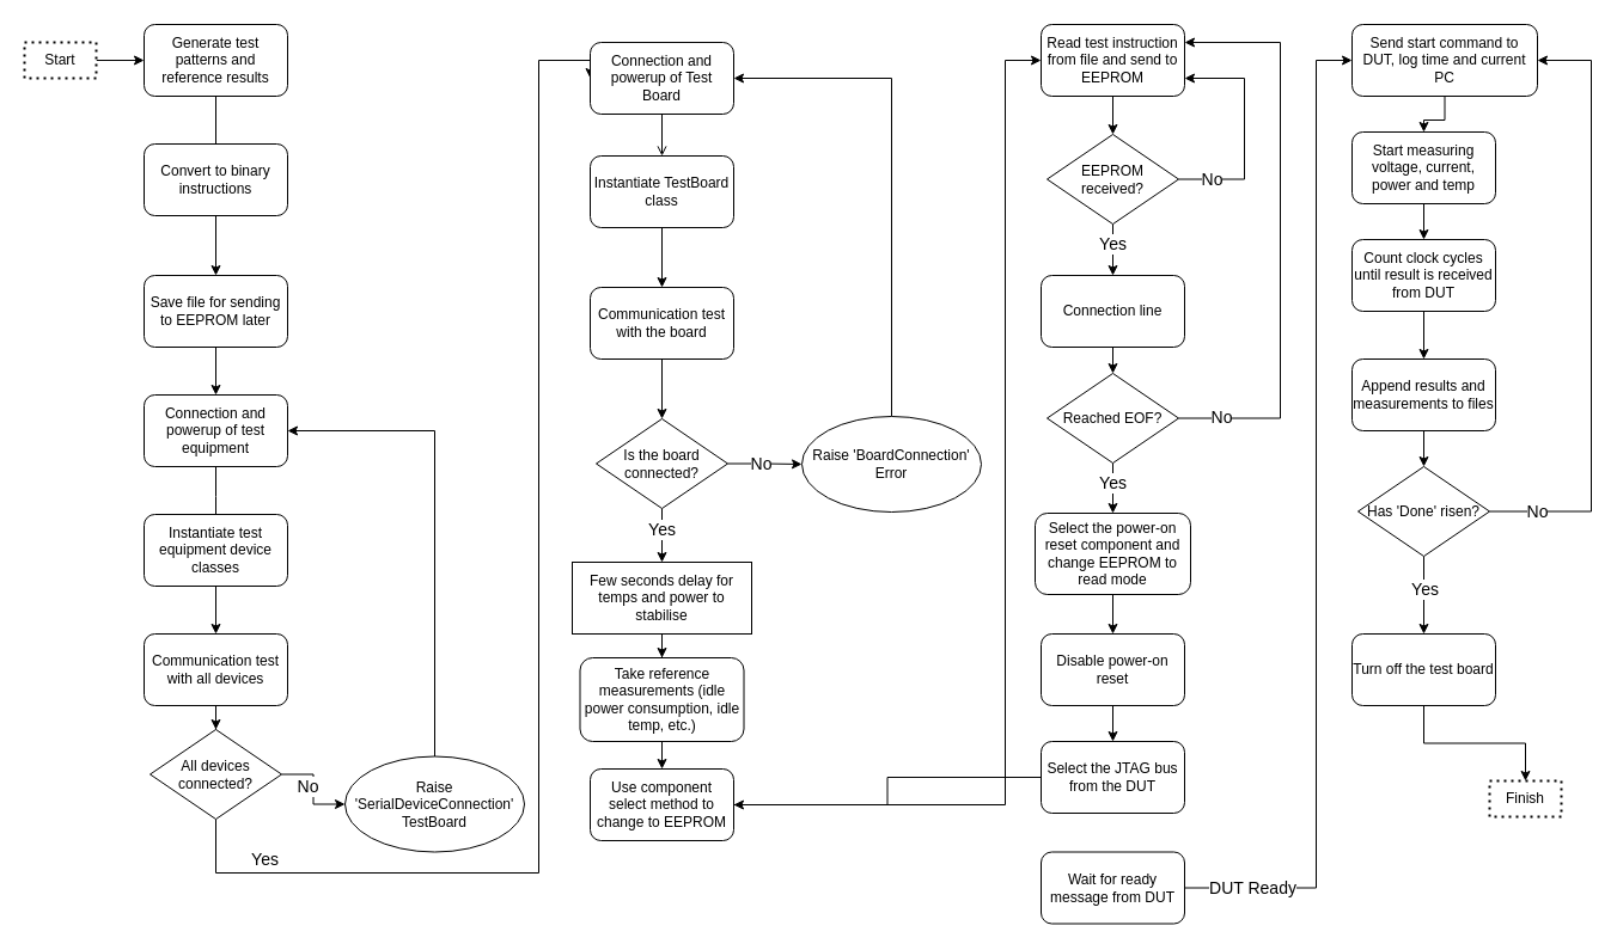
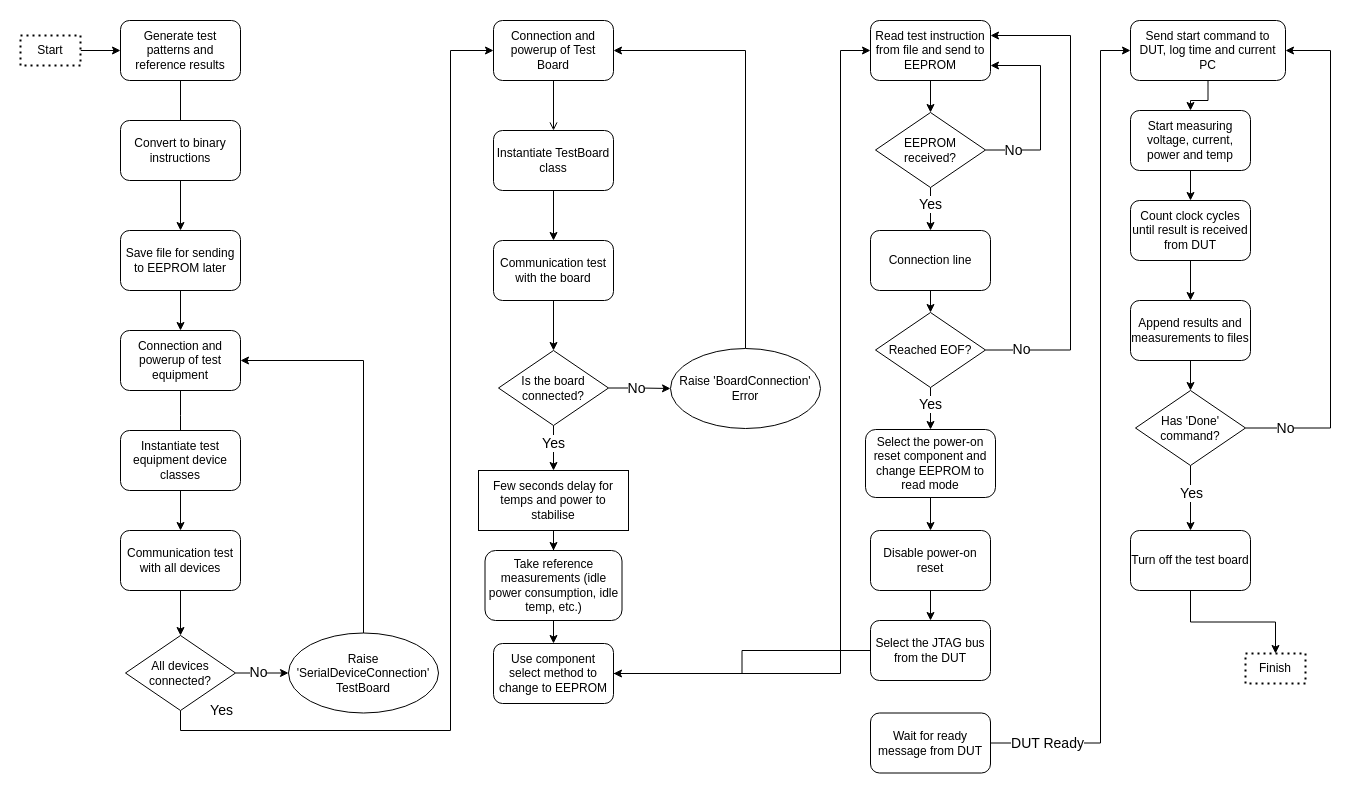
  <mxCell id="0" />
  <mxCell id="1" parent="0" />
  <mxCell id="2" value="" style="rounded=0;html=1;jettySize=auto;orthogonalLoop=1;fontSize=11;endArrow=classic;endFill=1;endSize=8;strokeWidth=1;shadow=0;labelBackgroundColor=none;edgeStyle=orthogonalEdgeStyle;" parent="1" edge="1"><mxGeometry relative="1" as="geometry"><mxPoint x="180" y="80" as="sourcePoint" /><mxPoint x="180" y="130" as="targetPoint" /></mxGeometry></mxCell>
  <mxCell id="3" style="edgeStyle=orthogonalEdgeStyle;rounded=0;orthogonalLoop=1;jettySize=auto;html=1;exitX=0.5;exitY=1;exitDx=0;exitDy=0;" parent="1" source="4" target="7" edge="1"><mxGeometry relative="1" as="geometry" /></mxCell>
  <mxCell id="4" value="Convert to binary instructions" style="rounded=1;whiteSpace=wrap;html=1;" parent="1" vertex="1"><mxGeometry x="120" y="120" width="120" height="60" as="geometry" /></mxCell>
  <mxCell id="5" value="Generate test patterns and reference results" style="rounded=1;whiteSpace=wrap;html=1;" parent="1" vertex="1"><mxGeometry x="120" y="20" width="120" height="60" as="geometry" /></mxCell>
  <mxCell id="6" value="" style="edgeStyle=orthogonalEdgeStyle;rounded=0;orthogonalLoop=1;jettySize=auto;html=1;" parent="1" source="7" target="9" edge="1"><mxGeometry relative="1" as="geometry" /></mxCell>
  <mxCell id="7" value="Save file for sending to EEPROM later" style="rounded=1;whiteSpace=wrap;html=1;" parent="1" vertex="1"><mxGeometry x="120" y="230" width="120" height="60" as="geometry" /></mxCell>
  <mxCell id="8" style="edgeStyle=orthogonalEdgeStyle;rounded=0;orthogonalLoop=1;jettySize=auto;html=1;exitX=0.5;exitY=1;exitDx=0;exitDy=0;" parent="1" source="9" edge="1"><mxGeometry relative="1" as="geometry"><mxPoint x="180" y="440" as="targetPoint" /></mxGeometry></mxCell>
  <mxCell id="9" value="Connection and powerup of test equipment" style="rounded=1;whiteSpace=wrap;html=1;" parent="1" vertex="1"><mxGeometry x="120" y="330" width="120" height="60" as="geometry" /></mxCell>
  <mxCell id="10" value="" style="edgeStyle=orthogonalEdgeStyle;rounded=0;orthogonalLoop=1;jettySize=auto;html=1;" parent="1" source="11" target="16" edge="1"><mxGeometry relative="1" as="geometry" /></mxCell>
  <mxCell id="11" value="Communication test with all devices" style="rounded=1;whiteSpace=wrap;html=1;" parent="1" vertex="1"><mxGeometry x="120" y="530" width="120" height="60" as="geometry" /></mxCell>
  <mxCell id="12" value="" style="edgeStyle=orthogonalEdgeStyle;rounded=0;orthogonalLoop=1;jettySize=auto;html=1;" parent="1" source="16" target="18" edge="1"><mxGeometry relative="1" as="geometry" /></mxCell>
  <mxCell id="13" value="No" style="edgeLabel;html=1;align=center;verticalAlign=middle;resizable=0;points=[];fontSize=14;" parent="12" vertex="1" connectable="0"><mxGeometry x="-0.029" y="-1" relative="1" as="geometry"><mxPoint x="-4" y="-2" as="offset" /></mxGeometry></mxCell>
  <mxCell id="14" style="edgeStyle=orthogonalEdgeStyle;rounded=0;orthogonalLoop=1;jettySize=auto;html=1;exitX=0.5;exitY=1;exitDx=0;exitDy=0;entryX=0;entryY=0.5;entryDx=0;entryDy=0;" edge="1" parent="1" source="16" target="22"><mxGeometry relative="1" as="geometry"><Array as="points"><mxPoint x="180" y="730" /><mxPoint x="450" y="730" /><mxPoint x="450" y="50" /></Array></mxGeometry></mxCell>
  <mxCell id="15" value="Yes" style="edgeLabel;html=1;align=center;verticalAlign=middle;resizable=0;points=[];fontSize=14;" vertex="1" connectable="0" parent="14"><mxGeometry x="-0.2" y="-1" relative="1" as="geometry"><mxPoint x="-231" y="94" as="offset" /></mxGeometry></mxCell>
- <mxCell id="16" value="All devices connected?" style="rhombus;whiteSpace=wrap;html=1;" parent="1" vertex="1"><mxGeometry x="125" y="610" width="110" height="75" as="geometry" /></mxCell>
+ <mxCell id="16" value="All devices connected?" style="rhombus;whiteSpace=wrap;html=1;" parent="1" vertex="1"><mxGeometry x="125" y="635" width="110" height="75" as="geometry" /></mxCell>
  <mxCell id="17" style="edgeStyle=orthogonalEdgeStyle;rounded=0;orthogonalLoop=1;jettySize=auto;html=1;exitX=0.5;exitY=0;exitDx=0;exitDy=0;entryX=1;entryY=0.5;entryDx=0;entryDy=0;" parent="1" source="18" target="9" edge="1"><mxGeometry relative="1" as="geometry" /></mxCell>
  <mxCell id="18" value="Raise 'SerialDeviceConnection' TestBoard" style="ellipse;whiteSpace=wrap;html=1;" parent="1" vertex="1"><mxGeometry x="288" y="632.5" width="150" height="80" as="geometry" /></mxCell>
  <mxCell id="19" style="edgeStyle=orthogonalEdgeStyle;rounded=0;orthogonalLoop=1;jettySize=auto;html=1;exitX=0.5;exitY=1;exitDx=0;exitDy=0;entryX=0.5;entryY=0;entryDx=0;entryDy=0;" edge="1" parent="1" source="20" target="11"><mxGeometry relative="1" as="geometry" /></mxCell>
  <mxCell id="20" value="Instantiate test equipment device classes" style="rounded=1;whiteSpace=wrap;html=1;" vertex="1" parent="1"><mxGeometry x="120" y="430" width="120" height="60" as="geometry" /></mxCell>
  <mxCell id="21" value="" style="edgeStyle=orthogonalEdgeStyle;rounded=0;orthogonalLoop=1;jettySize=auto;html=1;endArrow=open;" edge="1" parent="1" source="22" target="26"><mxGeometry relative="1" as="geometry" /></mxCell>
- <mxCell id="22" value="Connection and powerup of Test Board" style="rounded=1;whiteSpace=wrap;html=1;" vertex="1" parent="1"><mxGeometry x="493" y="35" width="120" height="60" as="geometry" /></mxCell>
+ <mxCell id="22" value="Connection and powerup of Test Board" style="rounded=1;whiteSpace=wrap;html=1;" vertex="1" parent="1"><mxGeometry x="493" y="20" width="120" height="60" as="geometry" /></mxCell>
  <mxCell id="23" value="" style="edgeStyle=orthogonalEdgeStyle;rounded=0;orthogonalLoop=1;jettySize=auto;html=1;" edge="1" parent="1" source="24" target="5"><mxGeometry relative="1" as="geometry" /></mxCell>
  <mxCell id="24" value="Start" style="rounded=0;whiteSpace=wrap;html=1;dashed=1;dashPattern=1 2;strokeWidth=2;" vertex="1" parent="1"><mxGeometry x="20" y="35" width="60" height="30" as="geometry" /></mxCell>
  <mxCell id="25" value="" style="edgeStyle=orthogonalEdgeStyle;rounded=0;orthogonalLoop=1;jettySize=auto;html=1;" edge="1" parent="1" source="26" target="35"><mxGeometry relative="1" as="geometry" /></mxCell>
  <mxCell id="26" value="Instantiate TestBoard class" style="rounded=1;whiteSpace=wrap;html=1;" vertex="1" parent="1"><mxGeometry x="493" y="130" width="120" height="60" as="geometry" /></mxCell>
  <mxCell id="27" value="" style="edgeStyle=orthogonalEdgeStyle;rounded=0;orthogonalLoop=1;jettySize=auto;html=1;" edge="1" parent="1" source="31" target="33"><mxGeometry relative="1" as="geometry" /></mxCell>
  <mxCell id="28" value="No" style="edgeLabel;html=1;align=center;verticalAlign=middle;resizable=0;points=[];fontSize=14;" vertex="1" connectable="0" parent="27"><mxGeometry x="-0.115" relative="1" as="geometry"><mxPoint x="-1" as="offset" /></mxGeometry></mxCell>
  <mxCell id="29" value="" style="edgeStyle=orthogonalEdgeStyle;rounded=0;orthogonalLoop=1;jettySize=auto;html=1;" edge="1" parent="1" source="31" target="37"><mxGeometry relative="1" as="geometry" /></mxCell>
  <mxCell id="30" value="Yes" style="edgeLabel;html=1;align=center;verticalAlign=middle;resizable=0;points=[];fontSize=14;" vertex="1" connectable="0" parent="29"><mxGeometry x="-0.467" y="-1" relative="1" as="geometry"><mxPoint y="5" as="offset" /></mxGeometry></mxCell>
  <mxCell id="31" value="Is the board connected?" style="rhombus;whiteSpace=wrap;html=1;" vertex="1" parent="1"><mxGeometry x="498" y="350" width="110" height="75" as="geometry" /></mxCell>
  <mxCell id="32" style="edgeStyle=orthogonalEdgeStyle;rounded=0;orthogonalLoop=1;jettySize=auto;html=1;exitX=0.5;exitY=0;exitDx=0;exitDy=0;entryX=1;entryY=0.5;entryDx=0;entryDy=0;" edge="1" parent="1" source="33" target="22"><mxGeometry relative="1" as="geometry" /></mxCell>
  <mxCell id="33" value="Raise 'BoardConnection' Error" style="ellipse;whiteSpace=wrap;html=1;" vertex="1" parent="1"><mxGeometry x="670" y="348" width="150" height="80" as="geometry" /></mxCell>
  <mxCell id="34" value="" style="edgeStyle=orthogonalEdgeStyle;rounded=0;orthogonalLoop=1;jettySize=auto;html=1;" edge="1" parent="1" source="35" target="31"><mxGeometry relative="1" as="geometry" /></mxCell>
  <mxCell id="35" value="Communication test with the board" style="rounded=1;whiteSpace=wrap;html=1;" vertex="1" parent="1"><mxGeometry x="493" y="240" width="120" height="60" as="geometry" /></mxCell>
  <mxCell id="36" value="" style="edgeStyle=orthogonalEdgeStyle;rounded=0;orthogonalLoop=1;jettySize=auto;html=1;" edge="1" parent="1" source="37" target="39"><mxGeometry relative="1" as="geometry" /></mxCell>
  <mxCell id="37" value="Few seconds delay for temps and power to stabilise" style="rounded=0;whiteSpace=wrap;html=1;" vertex="1" parent="1"><mxGeometry x="478" y="470" width="150" height="60" as="geometry" /></mxCell>
  <mxCell id="38" value="" style="edgeStyle=orthogonalEdgeStyle;rounded=0;orthogonalLoop=1;jettySize=auto;html=1;" edge="1" parent="1" source="39" target="41"><mxGeometry relative="1" as="geometry" /></mxCell>
  <mxCell id="39" value="&lt;font style=&quot;font-size: 12px;&quot;&gt;Take reference measurements (idle power consumption, idle temp, etc.)&lt;/font&gt;" style="rounded=1;whiteSpace=wrap;html=1;" vertex="1" parent="1"><mxGeometry x="484.5" y="550" width="137" height="70" as="geometry" /></mxCell>
  <mxCell id="40" style="edgeStyle=orthogonalEdgeStyle;rounded=0;orthogonalLoop=1;jettySize=auto;html=1;exitX=1;exitY=0.5;exitDx=0;exitDy=0;entryX=0;entryY=0.5;entryDx=0;entryDy=0;" edge="1" parent="1" source="41" target="43"><mxGeometry relative="1" as="geometry"><Array as="points"><mxPoint x="840" y="673" /><mxPoint x="840" y="50" /></Array></mxGeometry></mxCell>
  <mxCell id="41" value="Use component select method to change to EEPROM" style="rounded=1;whiteSpace=wrap;html=1;" vertex="1" parent="1"><mxGeometry x="493" y="643" width="120" height="60" as="geometry" /></mxCell>
  <mxCell id="42" value="" style="edgeStyle=orthogonalEdgeStyle;rounded=0;orthogonalLoop=1;jettySize=auto;html=1;" edge="1" parent="1" source="43" target="48"><mxGeometry relative="1" as="geometry" /></mxCell>
  <mxCell id="43" value="Read test instruction from file and send to EEPROM" style="rounded=1;whiteSpace=wrap;html=1;" vertex="1" parent="1"><mxGeometry x="870" y="20" width="120" height="60" as="geometry" /></mxCell>
  <mxCell id="44" value="" style="edgeStyle=orthogonalEdgeStyle;rounded=0;orthogonalLoop=1;jettySize=auto;html=1;" edge="1" parent="1" source="48" target="50"><mxGeometry relative="1" as="geometry" /></mxCell>
  <mxCell id="45" value="Yes" style="edgeLabel;html=1;align=center;verticalAlign=middle;resizable=0;points=[];fontSize=14;" vertex="1" connectable="0" parent="44"><mxGeometry x="-0.625" y="4" relative="1" as="geometry"><mxPoint x="-5" y="8" as="offset" /></mxGeometry></mxCell>
  <mxCell id="46" style="edgeStyle=orthogonalEdgeStyle;rounded=0;orthogonalLoop=1;jettySize=auto;html=1;exitX=1;exitY=0.5;exitDx=0;exitDy=0;entryX=1;entryY=0.75;entryDx=0;entryDy=0;" edge="1" parent="1" source="48" target="43"><mxGeometry relative="1" as="geometry"><Array as="points"><mxPoint x="1040" y="150" /><mxPoint x="1040" y="65" /></Array></mxGeometry></mxCell>
  <mxCell id="47" value="No" style="edgeLabel;html=1;align=center;verticalAlign=middle;resizable=0;points=[];fontSize=14;" vertex="1" connectable="0" parent="46"><mxGeometry x="-0.715" y="-1" relative="1" as="geometry"><mxPoint y="-1" as="offset" /></mxGeometry></mxCell>
  <mxCell id="48" value="&lt;div&gt;EEPROM&lt;/div&gt;&lt;div&gt;received?&lt;br&gt;&lt;/div&gt;" style="rhombus;whiteSpace=wrap;html=1;" vertex="1" parent="1"><mxGeometry x="875" y="112" width="110" height="75" as="geometry" /></mxCell>
  <mxCell id="49" value="" style="edgeStyle=orthogonalEdgeStyle;rounded=0;orthogonalLoop=1;jettySize=auto;html=1;" edge="1" parent="1" source="50" target="55"><mxGeometry relative="1" as="geometry" /></mxCell>
  <mxCell id="50" value="Connection line" style="rounded=1;whiteSpace=wrap;html=1;" vertex="1" parent="1"><mxGeometry x="870" y="230" width="120" height="60" as="geometry" /></mxCell>
  <mxCell id="51" style="edgeStyle=orthogonalEdgeStyle;rounded=0;orthogonalLoop=1;jettySize=auto;html=1;exitX=1;exitY=0.5;exitDx=0;exitDy=0;entryX=1;entryY=0.25;entryDx=0;entryDy=0;" edge="1" parent="1" source="55" target="43"><mxGeometry relative="1" as="geometry"><mxPoint x="1100" y="360" as="targetPoint" /><Array as="points"><mxPoint x="1070" y="350" /><mxPoint x="1070" y="35" /></Array></mxGeometry></mxCell>
  <mxCell id="52" value="No" style="edgeLabel;html=1;align=center;verticalAlign=middle;resizable=0;points=[];fontSize=14;" vertex="1" connectable="0" parent="51"><mxGeometry x="-0.891" y="3" relative="1" as="geometry"><mxPoint x="9" y="2" as="offset" /></mxGeometry></mxCell>
  <mxCell id="53" value="" style="edgeStyle=orthogonalEdgeStyle;rounded=0;orthogonalLoop=1;jettySize=auto;html=1;" edge="1" parent="1" source="55" target="57"><mxGeometry relative="1" as="geometry" /></mxCell>
  <mxCell id="54" value="Yes" style="edgeLabel;html=1;align=center;verticalAlign=middle;resizable=0;points=[];fontSize=14;" vertex="1" connectable="0" parent="53"><mxGeometry x="-0.122" y="-2" relative="1" as="geometry"><mxPoint x="1" y="-2" as="offset" /></mxGeometry></mxCell>
  <mxCell id="55" value="Reached EOF?" style="rhombus;whiteSpace=wrap;html=1;" vertex="1" parent="1"><mxGeometry x="875" y="312" width="110" height="75" as="geometry" /></mxCell>
  <mxCell id="56" value="" style="edgeStyle=orthogonalEdgeStyle;rounded=0;orthogonalLoop=1;jettySize=auto;html=1;" edge="1" parent="1" source="57" target="59"><mxGeometry relative="1" as="geometry" /></mxCell>
  <mxCell id="57" value="Select the power-on reset component and change EEPROM to read mode" style="rounded=1;whiteSpace=wrap;html=1;" vertex="1" parent="1"><mxGeometry x="865" y="429" width="130" height="68" as="geometry" /></mxCell>
  <mxCell id="58" value="" style="edgeStyle=orthogonalEdgeStyle;rounded=0;orthogonalLoop=1;jettySize=auto;html=1;" edge="1" parent="1" source="59" target="61"><mxGeometry relative="1" as="geometry" /></mxCell>
  <mxCell id="59" value="Disable power-on reset" style="rounded=1;whiteSpace=wrap;html=1;" vertex="1" parent="1"><mxGeometry x="870" y="530" width="120" height="60" as="geometry" /></mxCell>
  <mxCell id="60" value="" style="edgeStyle=orthogonalEdgeStyle;rounded=0;orthogonalLoop=1;jettySize=auto;html=1;" edge="1" parent="1" source="61" target="41"><mxGeometry relative="1" as="geometry" /></mxCell>
  <mxCell id="61" value="Select the JTAG bus from the DUT" style="rounded=1;whiteSpace=wrap;html=1;" vertex="1" parent="1"><mxGeometry x="870" y="620" width="120" height="60" as="geometry" /></mxCell>
  <mxCell id="62" style="edgeStyle=orthogonalEdgeStyle;rounded=0;orthogonalLoop=1;jettySize=auto;html=1;exitX=1;exitY=0.5;exitDx=0;exitDy=0;entryX=0;entryY=0.5;entryDx=0;entryDy=0;" edge="1" parent="1" source="64" target="66"><mxGeometry relative="1" as="geometry"><Array as="points"><mxPoint x="1100" y="743" /><mxPoint x="1100" y="50" /></Array></mxGeometry></mxCell>
  <mxCell id="63" value="DUT Ready" style="edgeLabel;html=1;align=center;verticalAlign=middle;resizable=0;points=[];fontSize=14;" vertex="1" connectable="0" parent="62"><mxGeometry x="-0.866" y="-3" relative="1" as="geometry"><mxPoint y="-3" as="offset" /></mxGeometry></mxCell>
  <mxCell id="64" value="Wait for ready message from DUT" style="rounded=1;whiteSpace=wrap;html=1;" vertex="1" parent="1"><mxGeometry x="870" y="712.5" width="120" height="60" as="geometry" /></mxCell>
  <mxCell id="65" value="" style="edgeStyle=orthogonalEdgeStyle;rounded=0;orthogonalLoop=1;jettySize=auto;html=1;" edge="1" parent="1" source="66" target="68"><mxGeometry relative="1" as="geometry" /></mxCell>
  <mxCell id="66" value="Send start command to DUT, log time and current PC" style="rounded=1;whiteSpace=wrap;html=1;" vertex="1" parent="1"><mxGeometry x="1130" y="20" width="155" height="60" as="geometry" /></mxCell>
  <mxCell id="67" value="" style="edgeStyle=orthogonalEdgeStyle;rounded=0;orthogonalLoop=1;jettySize=auto;html=1;" edge="1" parent="1" source="68" target="70"><mxGeometry relative="1" as="geometry" /></mxCell>
  <mxCell id="68" value="Start measuring voltage, current, power and temp" style="rounded=1;whiteSpace=wrap;html=1;" vertex="1" parent="1"><mxGeometry x="1130" y="110" width="120" height="60" as="geometry" /></mxCell>
  <mxCell id="69" value="" style="edgeStyle=orthogonalEdgeStyle;rounded=0;orthogonalLoop=1;jettySize=auto;html=1;" edge="1" parent="1" source="70" target="72"><mxGeometry relative="1" as="geometry" /></mxCell>
  <mxCell id="70" value="&lt;div&gt;Count clock cycles until result is received from DUT&lt;br&gt;&lt;/div&gt;" style="rounded=1;whiteSpace=wrap;html=1;" vertex="1" parent="1"><mxGeometry x="1130" y="200" width="120" height="60" as="geometry" /></mxCell>
  <mxCell id="71" value="" style="edgeStyle=orthogonalEdgeStyle;rounded=0;orthogonalLoop=1;jettySize=auto;html=1;" edge="1" parent="1" source="72" target="77"><mxGeometry relative="1" as="geometry" /></mxCell>
  <mxCell id="72" value="Append results and measurements to files" style="rounded=1;whiteSpace=wrap;html=1;" vertex="1" parent="1"><mxGeometry x="1130" y="300" width="120" height="60" as="geometry" /></mxCell>
  <mxCell id="73" style="edgeStyle=orthogonalEdgeStyle;rounded=0;orthogonalLoop=1;jettySize=auto;html=1;exitX=1;exitY=0.5;exitDx=0;exitDy=0;entryX=1;entryY=0.5;entryDx=0;entryDy=0;" edge="1" parent="1" source="77" target="66"><mxGeometry relative="1" as="geometry"><Array as="points"><mxPoint x="1330" y="428" /><mxPoint x="1330" y="50" /></Array></mxGeometry></mxCell>
  <mxCell id="74" value="No" style="edgeLabel;html=1;align=center;verticalAlign=middle;resizable=0;points=[];fontSize=14;" vertex="1" connectable="0" parent="73"><mxGeometry x="-0.842" y="-2" relative="1" as="geometry"><mxPoint x="-1" y="-2" as="offset" /></mxGeometry></mxCell>
  <mxCell id="75" value="" style="edgeStyle=orthogonalEdgeStyle;rounded=0;orthogonalLoop=1;jettySize=auto;html=1;" edge="1" parent="1" source="77" target="79"><mxGeometry relative="1" as="geometry" /></mxCell>
  <mxCell id="76" value="Yes" style="edgeLabel;html=1;align=center;verticalAlign=middle;resizable=0;points=[];fontSize=14;" vertex="1" connectable="0" parent="75"><mxGeometry x="-0.169" relative="1" as="geometry"><mxPoint as="offset" /></mxGeometry></mxCell>
- <mxCell id="77" value="Has 'Done' risen?" style="rhombus;whiteSpace=wrap;html=1;" vertex="1" parent="1"><mxGeometry x="1135" y="390" width="110" height="75" as="geometry" /></mxCell>
+ <mxCell id="77" value="Has 'Done' command?" style="rhombus;whiteSpace=wrap;html=1;" vertex="1" parent="1"><mxGeometry x="1135" y="390" width="110" height="75" as="geometry" /></mxCell>
  <mxCell id="78" value="" style="edgeStyle=orthogonalEdgeStyle;rounded=0;orthogonalLoop=1;jettySize=auto;html=1;" edge="1" parent="1" source="79" target="80"><mxGeometry relative="1" as="geometry" /></mxCell>
  <mxCell id="79" value="Turn off the test board" style="rounded=1;whiteSpace=wrap;html=1;" vertex="1" parent="1"><mxGeometry x="1130" y="530" width="120" height="60" as="geometry" /></mxCell>
  <mxCell id="80" value="Finish" style="rounded=0;whiteSpace=wrap;html=1;dashed=1;dashPattern=1 2;strokeWidth=2;" vertex="1" parent="1"><mxGeometry x="1245" y="653" width="60" height="30" as="geometry" /></mxCell>
